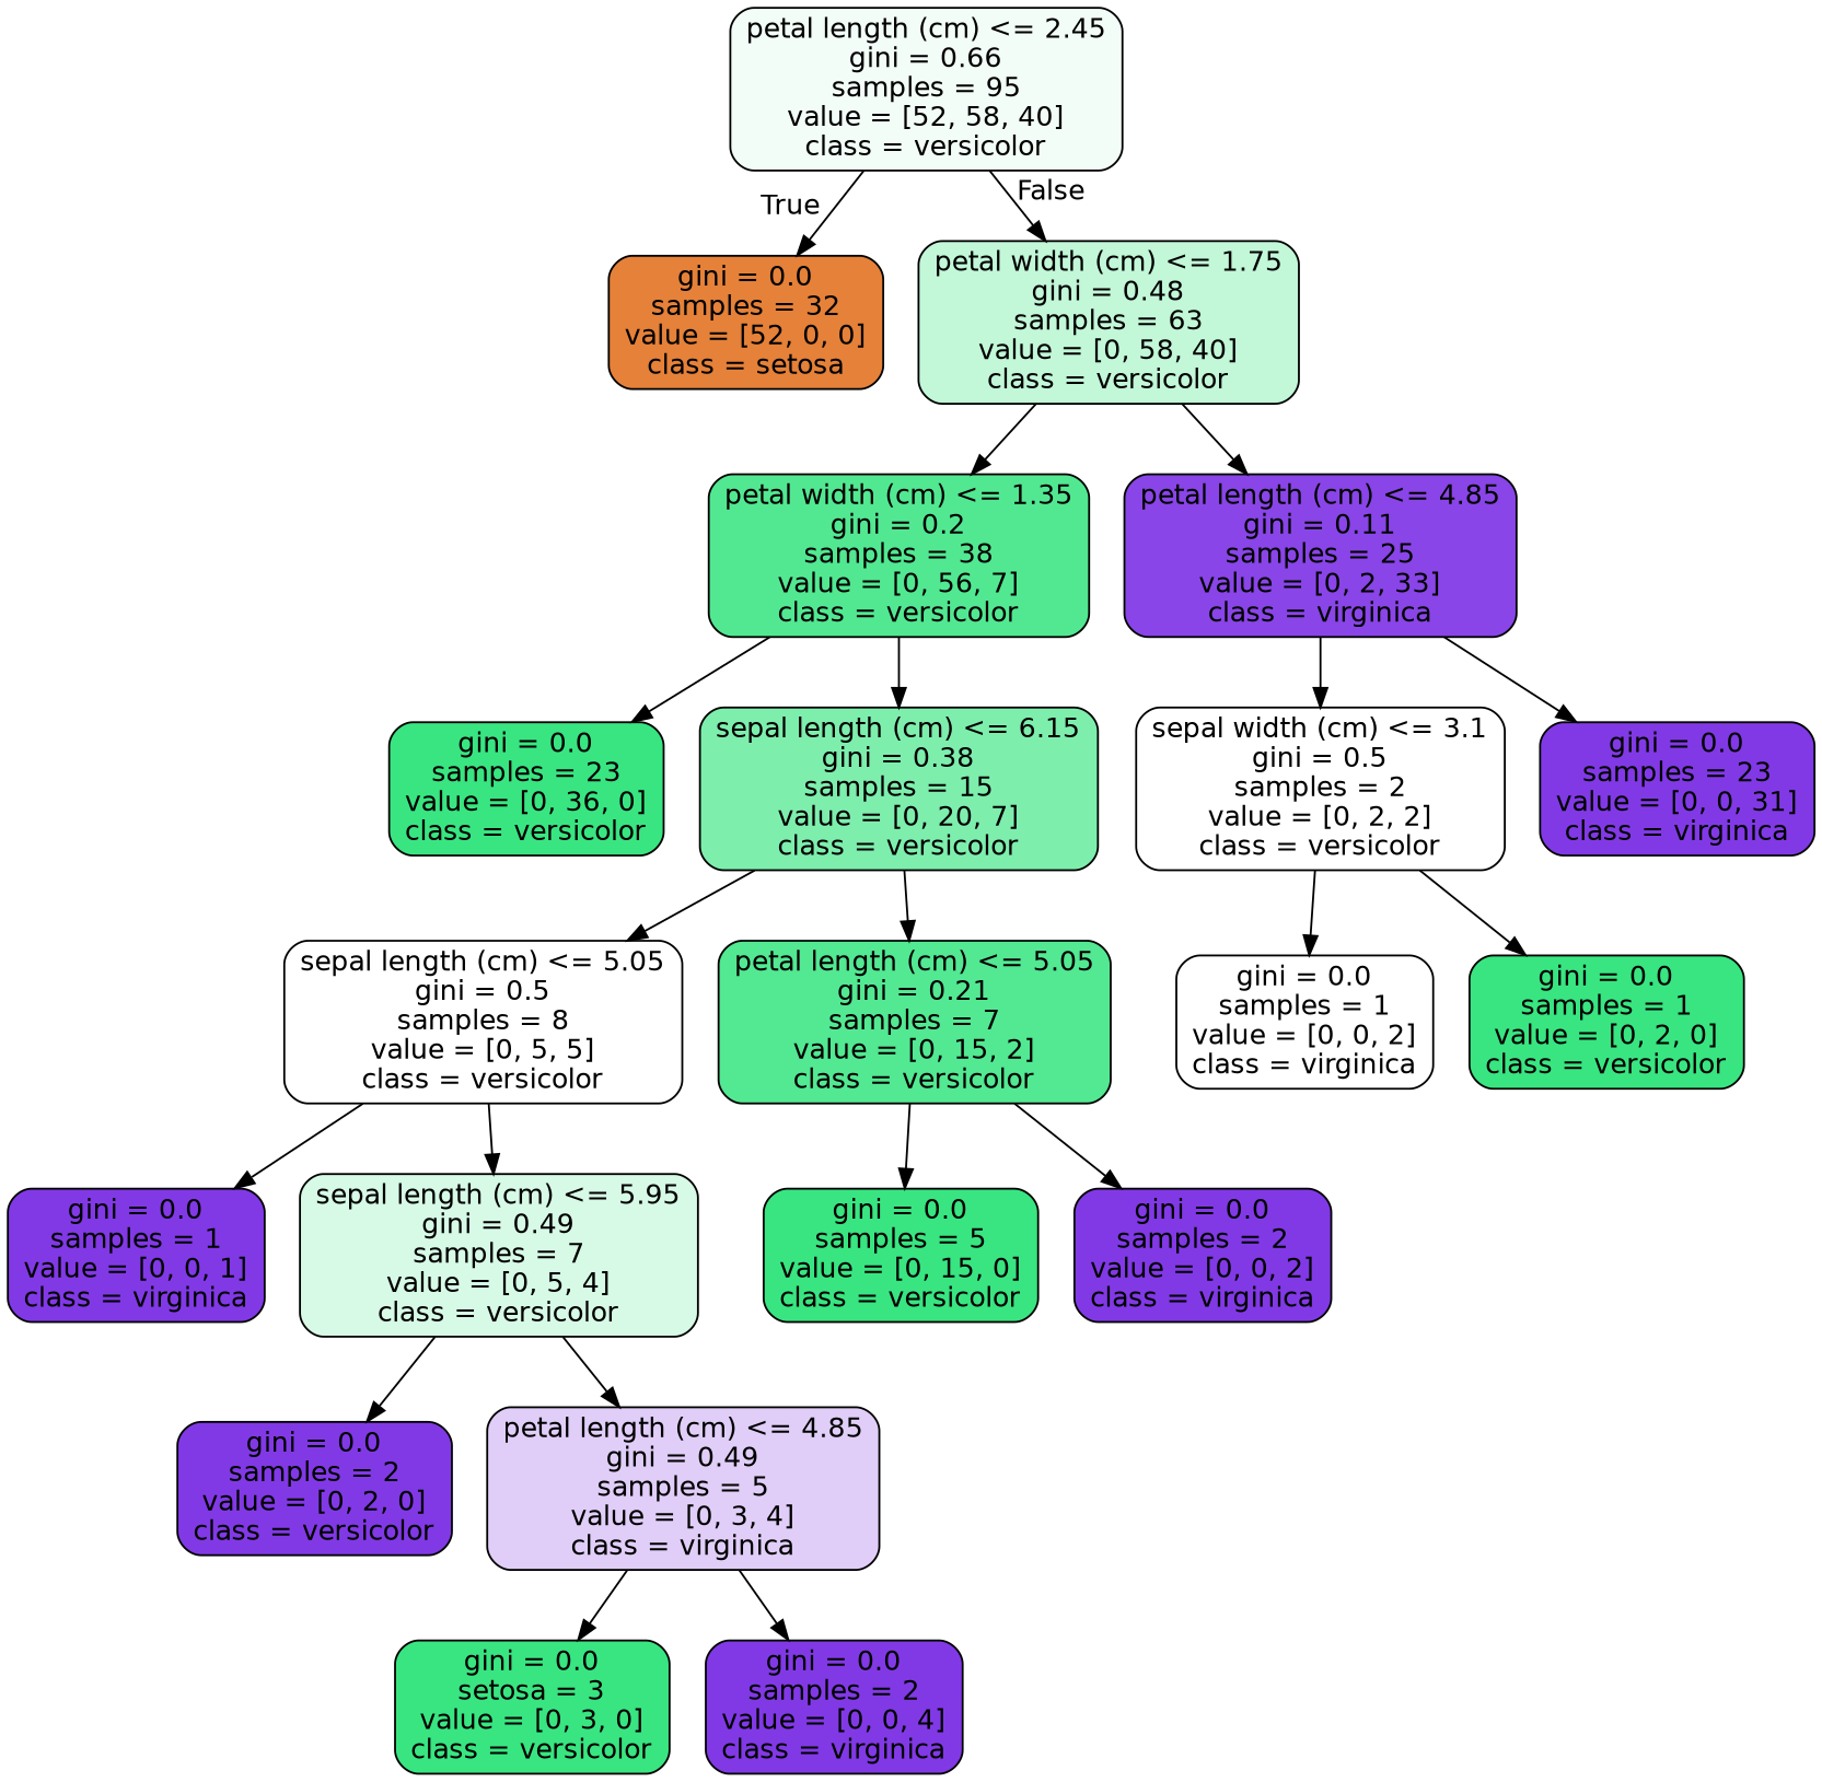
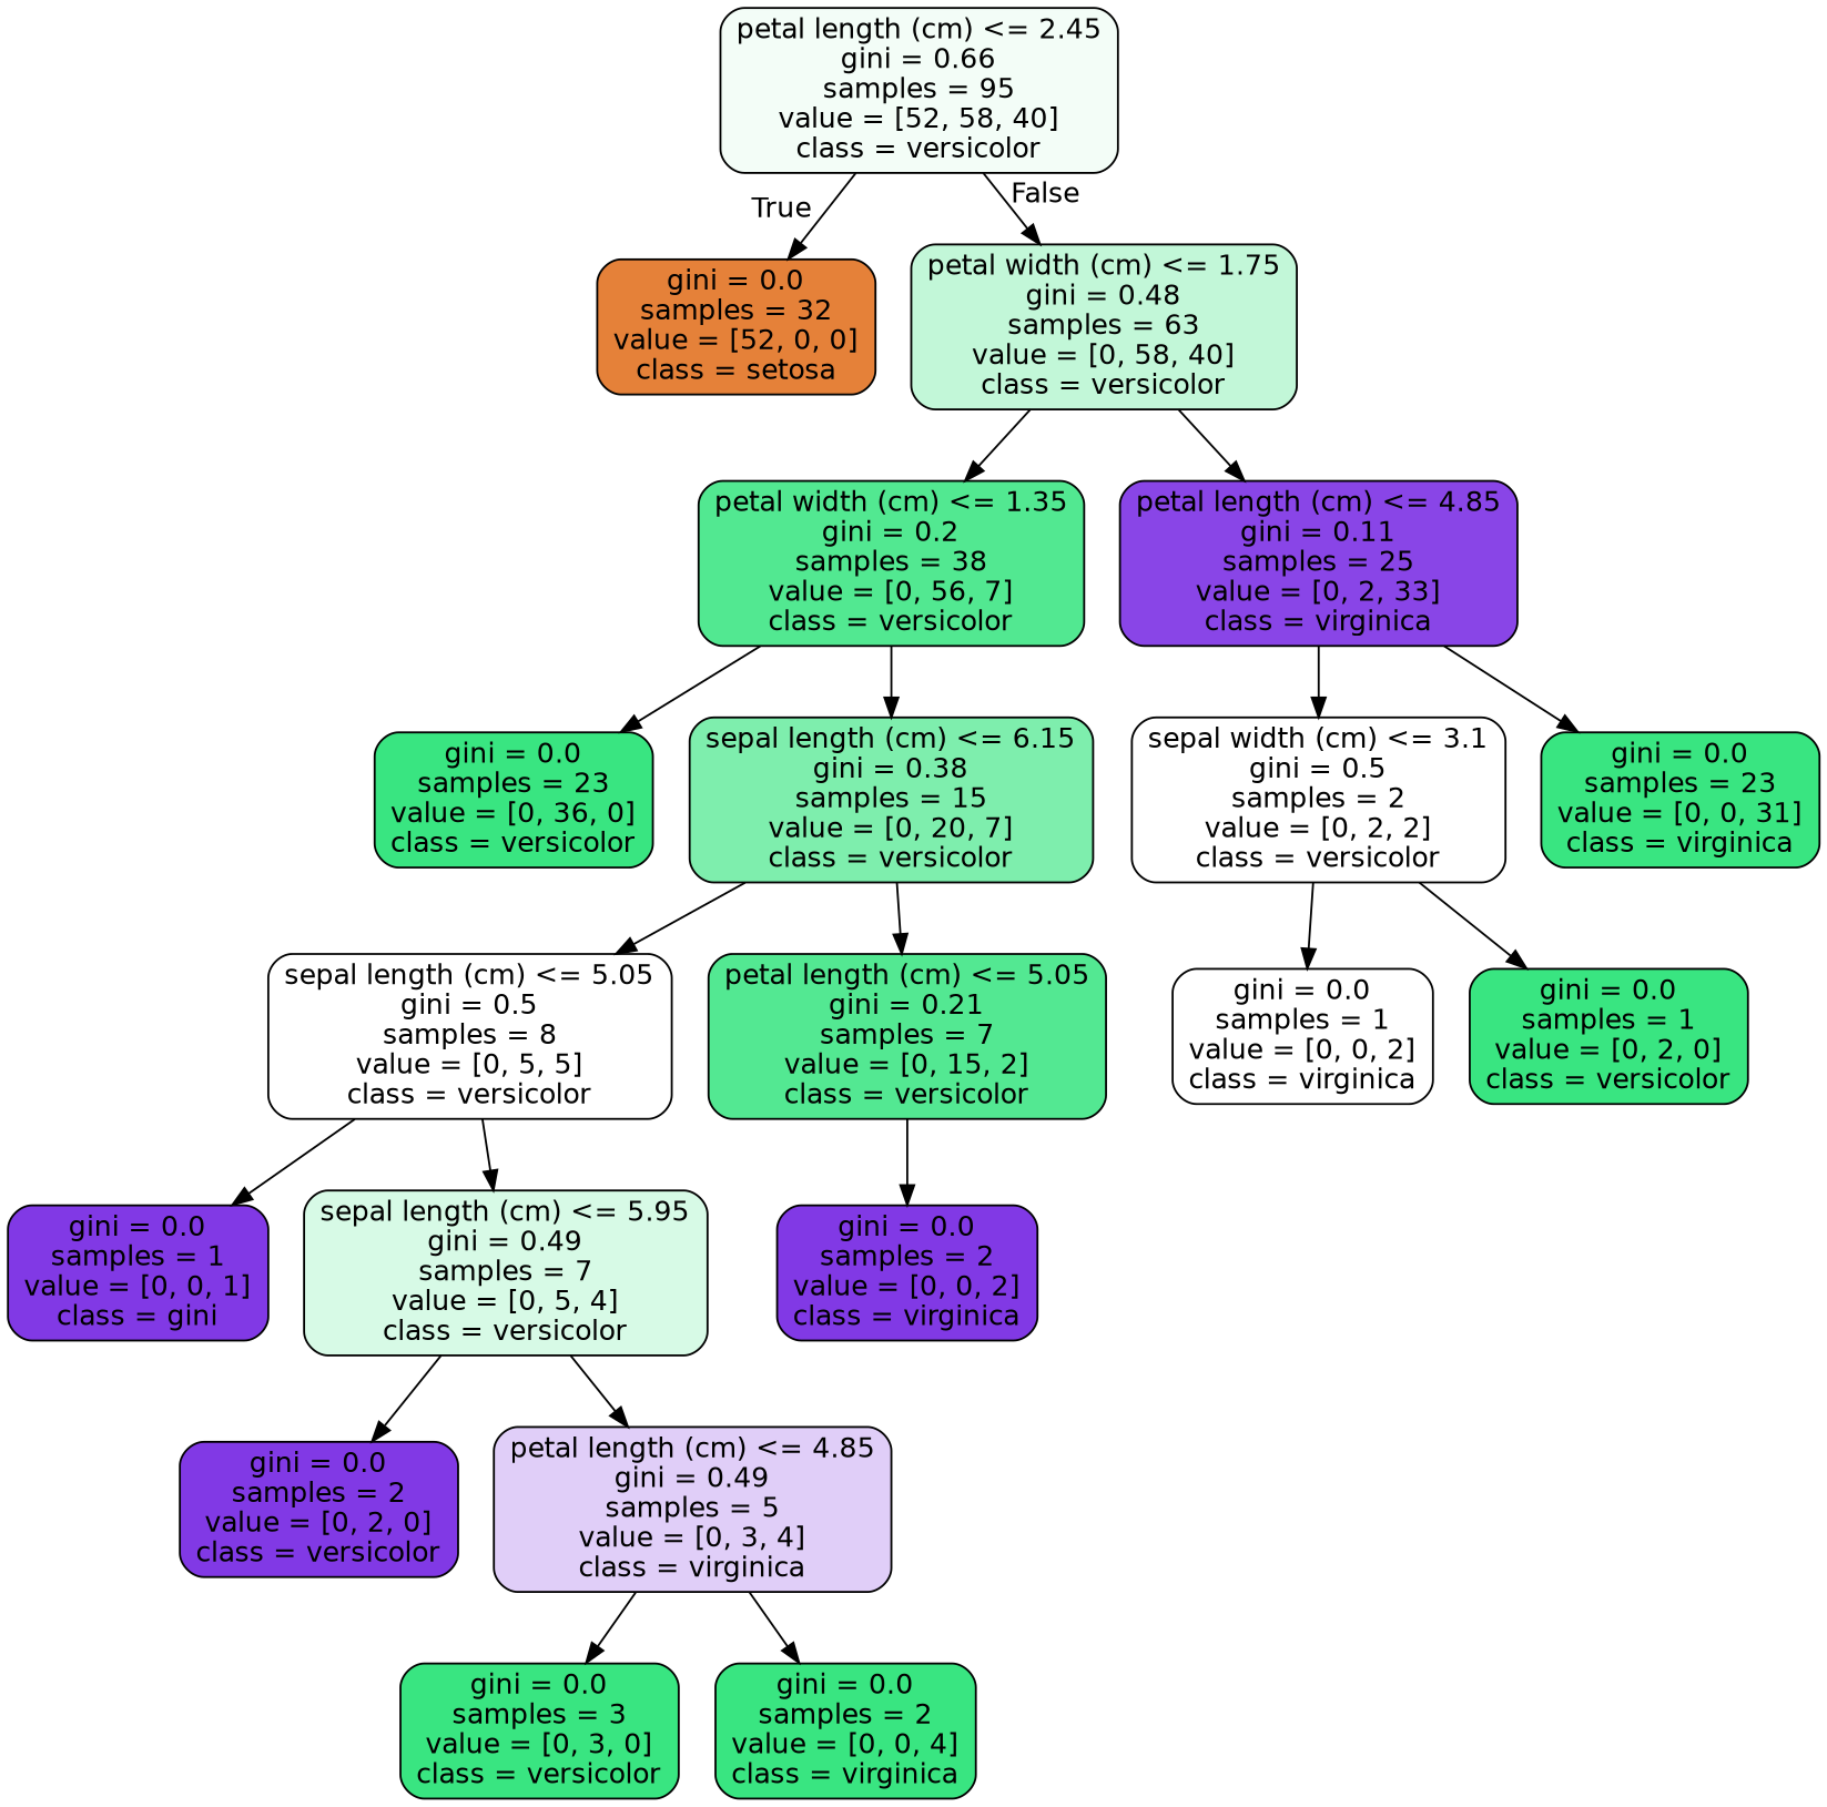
  digraph {
    node [color=black fillcolor="#8139e5" fontname=helvetica shape=box style="filled, rounded"]
    edge [fontname=helvetica]
    n1 [fillcolor="#f3fdf7" label="petal length (cm) <= 2.45\ngini = 0.66\nsamples = 95\nvalue = [52, 58, 40]\nclass = versicolor"]
    n2 [fillcolor="#e58139" label="gini = 0.0\nsamples = 32\nvalue = [52, 0, 0]\nclass = setosa"]
    n3 [fillcolor="#c2f7d8" label="petal width (cm) <= 1.75\ngini = 0.48\nsamples = 63\nvalue = [0, 58, 40]\nclass = versicolor"]
    n4 [fillcolor="#52e891" label="petal width (cm) <= 1.35\ngini = 0.2\nsamples = 38\nvalue = [0, 56, 7]\nclass = versicolor"]
    n5 [fillcolor="#8945e7" label="petal length (cm) <= 4.85\ngini = 0.11\nsamples = 25\nvalue = [0, 2, 33]\nclass = virginica"]
    n6 [fillcolor="#39e581" label="gini = 0.0\nsamples = 23\nvalue = [0, 36, 0]\nclass = versicolor"]
    n7 [fillcolor="#7eeead" label="sepal length (cm) <= 6.15\ngini = 0.38\nsamples = 15\nvalue = [0, 20, 7]\nclass = versicolor"]
    n8 [fillcolor="#ffffff" label="sepal width (cm) <= 3.1\ngini = 0.5\nsamples = 2\nvalue = [0, 2, 2]\nclass = versicolor"]
-   n9 [label="gini = 0.0\nsamples = 23\nvalue = [0, 0, 31]\nclass = virginica"]
+   n9 [fillcolor="#39e581" label="gini = 0.0\nsamples = 23\nvalue = [0, 0, 31]\nclass = virginica"]
    n10 [fillcolor="#ffffff" label="sepal length (cm) <= 5.05\ngini = 0.5\nsamples = 8\nvalue = [0, 5, 5]\nclass = versicolor"]
    n11 [fillcolor="#53e892" label="petal length (cm) <= 5.05\ngini = 0.21\nsamples = 7\nvalue = [0, 15, 2]\nclass = versicolor"]
-   n12 [label="gini = 0.0\nsamples = 1\nvalue = [0, 0, 1]\nclass = virginica"]
+   n12 [label="gini = 0.0\nsamples = 1\nvalue = [0, 0, 1]\nclass = gini"]
    n13 [fillcolor="#d7fae6" label="sepal length (cm) <= 5.95\ngini = 0.49\nsamples = 7\nvalue = [0, 5, 4]\nclass = versicolor"]
-   n14 [fillcolor="#39e581" label="gini = 0.0\nsamples = 5\nvalue = [0, 15, 0]\nclass = versicolor"]
    n15 [label="gini = 0.0\nsamples = 2\nvalue = [0, 0, 2]\nclass = virginica"]
    n16 [label="gini = 0.0\nsamples = 2\nvalue = [0, 2, 0]\nclass = versicolor"]
    n17 [fillcolor="#e0cef8" label="petal length (cm) <= 4.85\ngini = 0.49\nsamples = 5\nvalue = [0, 3, 4]\nclass = virginica"]
-   n18 [fillcolor="#39e581" label="gini = 0.0\nsetosa = 3\nvalue = [0, 3, 0]\nclass = versicolor"]
-   n19 [label="gini = 0.0\nsamples = 2\nvalue = [0, 0, 4]\nclass = virginica"]
+   n18 [fillcolor="#39e581" label="gini = 0.0\nsamples = 3\nvalue = [0, 3, 0]\nclass = versicolor"]
+   n19 [fillcolor="#39e581" label="gini = 0.0\nsamples = 2\nvalue = [0, 0, 4]\nclass = virginica"]
    n20 [fillcolor="#ffffff" label="gini = 0.0\nsamples = 1\nvalue = [0, 0, 2]\nclass = virginica"]
    n21 [fillcolor="#39e581" label="gini = 0.0\nsamples = 1\nvalue = [0, 2, 0]\nclass = versicolor"]
    n1 -> n2 [headlabel=True labelangle=45 labeldistance=2.5]
    n1 -> n3 [headlabel=False labelangle=-45 labeldistance=2.5]
    n3 -> n4
    n3 -> n5
    n4 -> n6
    n4 -> n7
    n5 -> n8
    n5 -> n9
    n7 -> n10
    n7 -> n11
    n8 -> n20
    n8 -> n21
    n10 -> n12
    n10 -> n13
-   n11 -> n14
    n11 -> n15
    n13 -> n16
    n13 -> n17
    n17 -> n18
    n17 -> n19
  }
